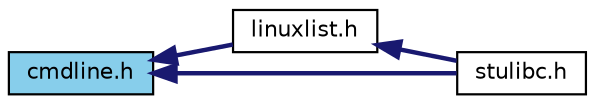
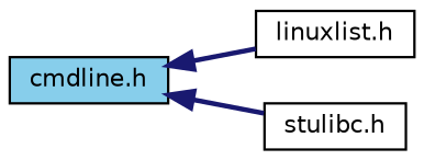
  digraph {
    rankdir=LR
    node [color=black fillcolor=white fontname=Helvetica fontsize=10 shape=record style=filled]
    edge [color=midnightblue dir=back fontname=Helvetica fontsize=10 labelfontname=Helvetica labelfontsize=10 style=bold]
    n1 [fontcolor=black height=0.2 label="linuxlist.h" width=0.4]
    n2 [height=0.2 label="stulibc.h" width=0.4]
    n3 [fillcolor=skyblue height=0.2 label="cmdline.h" width=0.4]
-   n1 -> n2
    n3 -> n1
    n3 -> n2
  }
